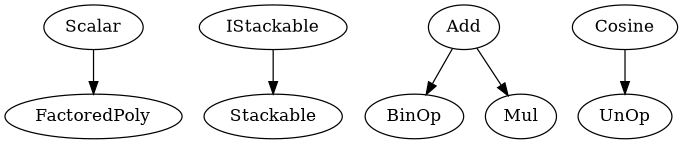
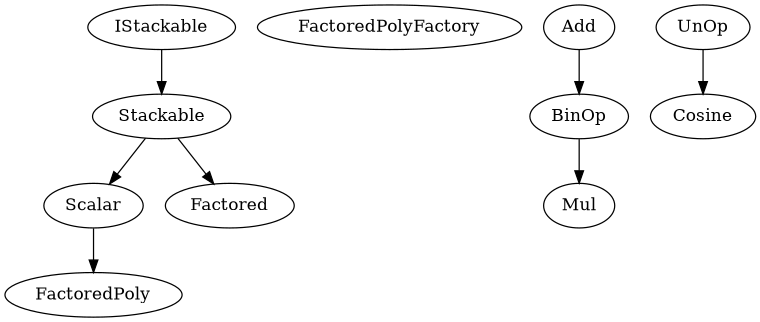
  digraph {
    n1 [label=Scalar]
    n2 [label=FactoredPoly]
+   n3 [label=Factored]
+   n4 [label=FactoredPolyFactory]
    n5 [label=Stackable]
    n6 [label=IStackable]
    n7 [label=BinOp]
    n8 [label=Mul]
    n9 [label=Add]
    n10 [label=UnOp]
    n11 [label=Cosine]
    n1 -> n2
+   n5 -> n1
+   n5 -> n3
    n6 -> n5
-   n9 -> n8
+   n7 -> n8
    n9 -> n7
-   n11 -> n10
+   n10 -> n11
  }
